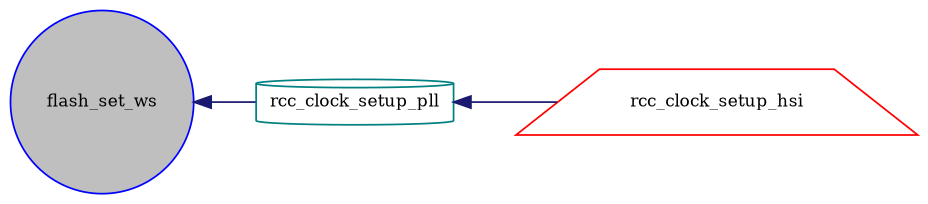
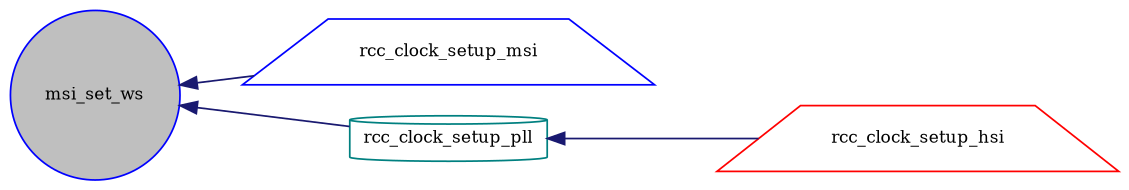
  digraph {
    fontname="DejaVu Serif"
    rankdir=LR
    node [color=blue fillcolor=white fontname="DejaVu Serif" fontsize=10 shape=trapezium style=filled]
    edge [color=midnightblue dir=back fontname="DejaVu Serif" fontsize=10 labelfontname=Helvetica labelfontsize=10 style=solid]
-   n1 [fillcolor=grey75 fontcolor=black height=0.2 label=flash_set_ws shape=circle width=0.4]
+   n1 [fillcolor=grey75 fontcolor=black height=0.2 label=msi_set_ws shape=circle width=0.4]
+   n2 [height=0.2 label=rcc_clock_setup_msi width=0.4]
    n3 [color=teal height=0.2 label=rcc_clock_setup_pll shape=cylinder width=0.4]
    n4 [color=red height=0.2 label=rcc_clock_setup_hsi width=0.4]
+   n1 -> n2
    n1 -> n3
    n3 -> n4
  }
